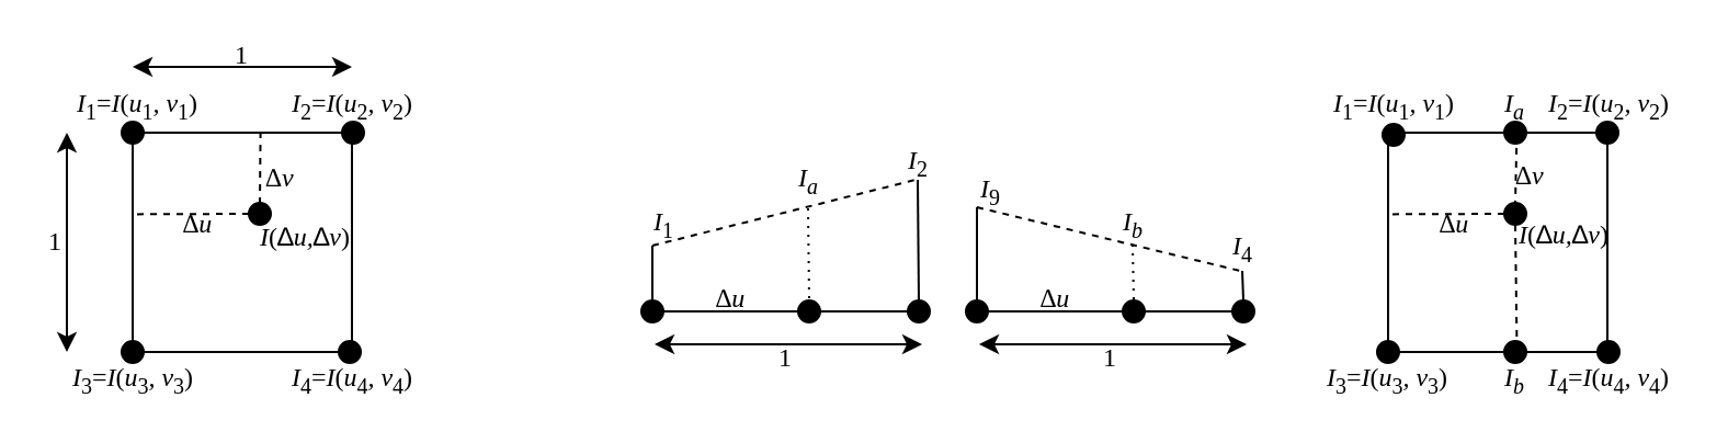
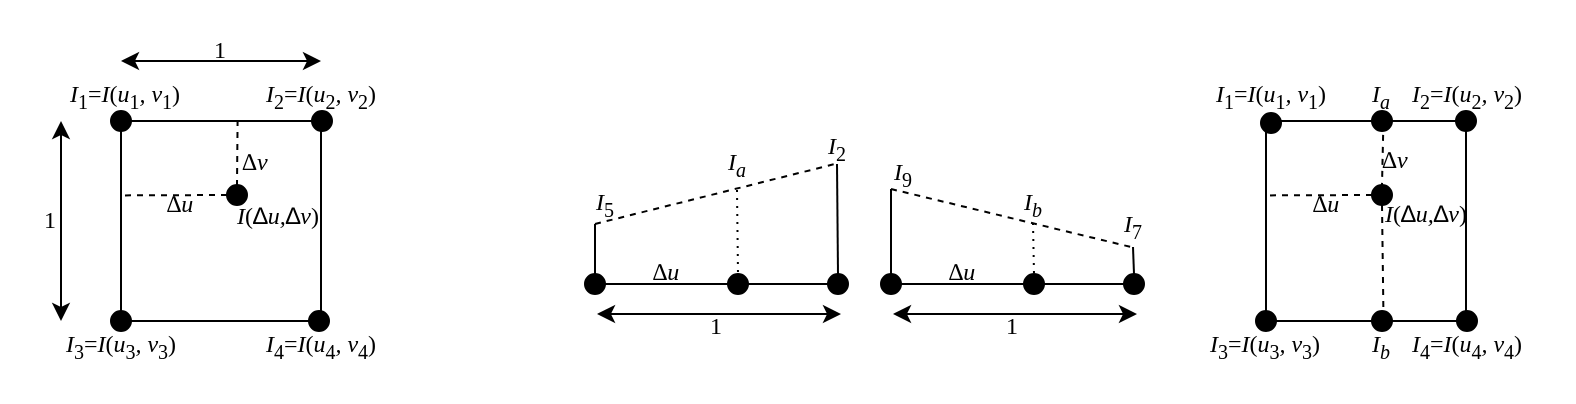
  <mxCell id="0" />
  <mxCell id="1" parent="0" />
  <mxCell id="2" value="" style="rounded=0;whiteSpace=wrap;html=1;fillColor=none;" vertex="1" parent="1"><mxGeometry x="632.5" y="60" width="100" height="100" as="geometry" /></mxCell>
  <mxCell id="3" value="" style="ellipse;whiteSpace=wrap;html=1;aspect=fixed;fillColor=#000000;" vertex="1" parent="1"><mxGeometry x="630" y="56" width="10" height="10" as="geometry" /></mxCell>
  <mxCell id="4" value="" style="ellipse;whiteSpace=wrap;html=1;aspect=fixed;fillColor=#000000;" vertex="1" parent="1"><mxGeometry x="627.5" y="155" width="10" height="10" as="geometry" /></mxCell>
  <mxCell id="5" value="" style="ellipse;whiteSpace=wrap;html=1;aspect=fixed;fillColor=#000000;" vertex="1" parent="1"><mxGeometry x="727.5" y="55" width="10" height="10" as="geometry" /></mxCell>
  <mxCell id="6" value="" style="ellipse;whiteSpace=wrap;html=1;aspect=fixed;fillColor=#000000;" vertex="1" parent="1"><mxGeometry x="728" y="155" width="10" height="10" as="geometry" /></mxCell>
  <mxCell id="7" value="" style="endArrow=none;dashed=1;html=1;rounded=0;entryX=0.5;entryY=0;entryDx=0;entryDy=0;exitX=0.583;exitY=-0.005;exitDx=0;exitDy=0;exitPerimeter=0;" edge="1" parent="1" source="70" target="17"><mxGeometry width="50" height="50" relative="1" as="geometry"><mxPoint x="685" y="110" as="sourcePoint" /><mxPoint x="735" y="60" as="targetPoint" /></mxGeometry></mxCell>
  <mxCell id="8" value="" style="endArrow=none;dashed=1;html=1;rounded=0;entryX=-0.007;entryY=0.372;entryDx=0;entryDy=0;exitX=0;exitY=0.5;exitDx=0;exitDy=0;entryPerimeter=0;" edge="1" parent="1" source="17" target="2"><mxGeometry width="50" height="50" relative="1" as="geometry"><mxPoint x="715" y="70" as="sourcePoint" /><mxPoint x="715" y="96" as="targetPoint" /></mxGeometry></mxCell>
  <mxCell id="9" value="&lt;font face=&quot;Computer modern&quot;&gt;∆&lt;i&gt;v&lt;/i&gt;&lt;/font&gt;" style="text;html=1;align=center;verticalAlign=middle;whiteSpace=wrap;rounded=0;" vertex="1" parent="1"><mxGeometry x="690" y="60" width="15" height="40" as="geometry" /></mxCell>
  <mxCell id="10" value="&lt;font face=&quot;Computer modern&quot;&gt;∆&lt;i&gt;u&lt;/i&gt;&lt;/font&gt;" style="text;html=1;align=center;verticalAlign=middle;whiteSpace=wrap;rounded=0;" vertex="1" parent="1"><mxGeometry x="632.5" y="97" width="60" height="9" as="geometry" /></mxCell>
  <mxCell id="11" value="&lt;font face=&quot;Computer modern&quot;&gt;&lt;i&gt;I&lt;/i&gt;&lt;sub style=&quot;&quot;&gt;1&lt;/sub&gt;=&lt;i&gt;I&lt;/i&gt;(&lt;i&gt;u&lt;/i&gt;&lt;sub style=&quot;&quot;&gt;1&lt;/sub&gt;&lt;i&gt;, v&lt;/i&gt;&lt;sub style=&quot;&quot;&gt;1&lt;/sub&gt;)&lt;/font&gt;" style="text;html=1;align=center;verticalAlign=middle;whiteSpace=wrap;rounded=0;" vertex="1" parent="1"><mxGeometry x="602.5" y="40" width="65" height="15" as="geometry" /></mxCell>
  <mxCell id="12" value="&lt;font face=&quot;Computer modern&quot;&gt;&lt;i&gt;I&lt;/i&gt;&lt;sub style=&quot;&quot;&gt;2&lt;/sub&gt;=&lt;i&gt;I&lt;/i&gt;(&lt;i&gt;u&lt;/i&gt;&lt;sub style=&quot;&quot;&gt;2&lt;/sub&gt;&lt;i&gt;, v&lt;/i&gt;&lt;sub style=&quot;&quot;&gt;2&lt;/sub&gt;)&lt;/font&gt;" style="text;html=1;align=center;verticalAlign=middle;whiteSpace=wrap;rounded=0;" vertex="1" parent="1"><mxGeometry x="700.5" y="40" width="65" height="15" as="geometry" /></mxCell>
  <mxCell id="13" value="&lt;font face=&quot;Computer modern&quot;&gt;&lt;i&gt;I&lt;/i&gt;&lt;sub style=&quot;&quot;&gt;4&lt;/sub&gt;=&lt;i&gt;I&lt;/i&gt;(&lt;i&gt;u&lt;/i&gt;&lt;sub style=&quot;&quot;&gt;4&lt;/sub&gt;&lt;i&gt;, v&lt;/i&gt;&lt;sub style=&quot;&quot;&gt;4&lt;/sub&gt;)&lt;/font&gt;" style="text;html=1;align=center;verticalAlign=middle;whiteSpace=wrap;rounded=0;" vertex="1" parent="1"><mxGeometry x="700.5" y="165" width="65" height="15" as="geometry" /></mxCell>
  <mxCell id="14" value="&lt;font face=&quot;Computer modern&quot;&gt;&lt;i&gt;I&lt;/i&gt;&lt;sub style=&quot;&quot;&gt;3&lt;/sub&gt;=&lt;i&gt;I&lt;/i&gt;(&lt;i&gt;u&lt;/i&gt;&lt;sub style=&quot;&quot;&gt;3&lt;/sub&gt;&lt;i&gt;, v&lt;/i&gt;&lt;sub style=&quot;&quot;&gt;3&lt;/sub&gt;)&lt;/font&gt;" style="text;html=1;align=center;verticalAlign=middle;whiteSpace=wrap;rounded=0;" vertex="1" parent="1"><mxGeometry x="600" y="165" width="65" height="15" as="geometry" /></mxCell>
  <mxCell id="15" value="&lt;font face=&quot;Computer modern&quot;&gt;&lt;i&gt;I&lt;/i&gt;(&lt;/font&gt;∆&lt;font face=&quot;Computer modern&quot;&gt;&lt;i&gt;u&lt;/i&gt;&lt;i&gt;,&lt;/i&gt;&lt;/font&gt;∆&lt;font face=&quot;Computer modern&quot;&gt;&lt;i&gt;v&lt;/i&gt;)&lt;/font&gt;" style="text;html=1;align=center;verticalAlign=middle;whiteSpace=wrap;rounded=0;" vertex="1" parent="1"><mxGeometry x="687.5" y="99" width="50" height="15" as="geometry" /></mxCell>
  <mxCell id="16" value="" style="endArrow=none;dashed=1;html=1;rounded=0;exitX=0.5;exitY=1;exitDx=0;exitDy=0;entryX=0.583;entryY=1.004;entryDx=0;entryDy=0;entryPerimeter=0;" edge="1" parent="1" source="40" target="2"><mxGeometry width="50" height="50" relative="1" as="geometry"><mxPoint x="705" y="130" as="sourcePoint" /><mxPoint x="665" y="170" as="targetPoint" /></mxGeometry></mxCell>
  <mxCell id="17" value="" style="ellipse;whiteSpace=wrap;html=1;aspect=fixed;fillColor=#000000;" vertex="1" parent="1"><mxGeometry x="685.5" y="92" width="10" height="10" as="geometry" /></mxCell>
  <mxCell id="18" value="" style="rounded=0;whiteSpace=wrap;html=1;fillColor=none;" vertex="1" parent="1"><mxGeometry x="60" y="60" width="100" height="100" as="geometry" /></mxCell>
  <mxCell id="19" value="" style="ellipse;whiteSpace=wrap;html=1;aspect=fixed;fillColor=#000000;" vertex="1" parent="1"><mxGeometry x="55" y="55" width="10" height="10" as="geometry" /></mxCell>
  <mxCell id="20" value="" style="ellipse;whiteSpace=wrap;html=1;aspect=fixed;fillColor=#000000;" vertex="1" parent="1"><mxGeometry x="55" y="155" width="10" height="10" as="geometry" /></mxCell>
  <mxCell id="21" value="" style="ellipse;whiteSpace=wrap;html=1;aspect=fixed;fillColor=#000000;" vertex="1" parent="1"><mxGeometry x="155.5" y="55" width="10" height="10" as="geometry" /></mxCell>
  <mxCell id="22" value="" style="ellipse;whiteSpace=wrap;html=1;aspect=fixed;fillColor=#000000;" vertex="1" parent="1"><mxGeometry x="154" y="155" width="10" height="10" as="geometry" /></mxCell>
  <mxCell id="23" value="" style="endArrow=none;dashed=1;html=1;rounded=0;entryX=0.5;entryY=0;entryDx=0;entryDy=0;exitX=0.583;exitY=-0.005;exitDx=0;exitDy=0;exitPerimeter=0;" edge="1" parent="1" source="18" target="32"><mxGeometry width="50" height="50" relative="1" as="geometry"><mxPoint x="112.5" y="110" as="sourcePoint" /><mxPoint x="162.5" y="60" as="targetPoint" /></mxGeometry></mxCell>
  <mxCell id="24" value="" style="endArrow=none;dashed=1;html=1;rounded=0;entryX=-0.007;entryY=0.372;entryDx=0;entryDy=0;exitX=0;exitY=0.5;exitDx=0;exitDy=0;entryPerimeter=0;" edge="1" parent="1" source="32" target="18"><mxGeometry width="50" height="50" relative="1" as="geometry"><mxPoint x="142.5" y="70" as="sourcePoint" /><mxPoint x="142.5" y="96" as="targetPoint" /></mxGeometry></mxCell>
  <mxCell id="25" value="&lt;font face=&quot;Computer modern&quot;&gt;∆&lt;i&gt;v&lt;/i&gt;&lt;/font&gt;" style="text;html=1;align=center;verticalAlign=middle;whiteSpace=wrap;rounded=0;" vertex="1" parent="1"><mxGeometry x="120" y="61" width="15" height="39" as="geometry" /></mxCell>
  <mxCell id="26" value="&lt;font face=&quot;Computer modern&quot;&gt;∆&lt;i&gt;u&lt;/i&gt;&lt;/font&gt;" style="text;html=1;align=center;verticalAlign=middle;whiteSpace=wrap;rounded=0;" vertex="1" parent="1"><mxGeometry x="60" y="97" width="60" height="9" as="geometry" /></mxCell>
  <mxCell id="27" value="&lt;font face=&quot;Computer modern&quot;&gt;&lt;i&gt;I&lt;/i&gt;&lt;sub style=&quot;&quot;&gt;1&lt;/sub&gt;=&lt;i&gt;I&lt;/i&gt;(&lt;i&gt;u&lt;/i&gt;&lt;sub style=&quot;&quot;&gt;1&lt;/sub&gt;&lt;i&gt;, v&lt;/i&gt;&lt;sub style=&quot;&quot;&gt;1&lt;/sub&gt;)&lt;/font&gt;" style="text;html=1;align=center;verticalAlign=middle;whiteSpace=wrap;rounded=0;" vertex="1" parent="1"><mxGeometry x="30" y="40" width="65" height="15" as="geometry" /></mxCell>
  <mxCell id="28" value="&lt;font face=&quot;Computer modern&quot;&gt;&lt;i&gt;I&lt;/i&gt;&lt;sub style=&quot;&quot;&gt;2&lt;/sub&gt;=&lt;i&gt;I&lt;/i&gt;(&lt;i&gt;u&lt;/i&gt;&lt;sub style=&quot;&quot;&gt;2&lt;/sub&gt;&lt;i&gt;, v&lt;/i&gt;&lt;sub style=&quot;&quot;&gt;2&lt;/sub&gt;)&lt;/font&gt;" style="text;html=1;align=center;verticalAlign=middle;whiteSpace=wrap;rounded=0;" vertex="1" parent="1"><mxGeometry x="128" y="40" width="65" height="15" as="geometry" /></mxCell>
  <mxCell id="29" value="&lt;font face=&quot;Computer modern&quot;&gt;&lt;i&gt;I&lt;/i&gt;&lt;sub style=&quot;&quot;&gt;4&lt;/sub&gt;=&lt;i&gt;I&lt;/i&gt;(&lt;i&gt;u&lt;/i&gt;&lt;sub style=&quot;&quot;&gt;4&lt;/sub&gt;&lt;i&gt;, v&lt;/i&gt;&lt;sub style=&quot;&quot;&gt;4&lt;/sub&gt;)&lt;/font&gt;" style="text;html=1;align=center;verticalAlign=middle;whiteSpace=wrap;rounded=0;" vertex="1" parent="1"><mxGeometry x="128" y="165" width="65" height="15" as="geometry" /></mxCell>
  <mxCell id="30" value="&lt;font face=&quot;Computer modern&quot;&gt;&lt;i&gt;I&lt;/i&gt;&lt;sub style=&quot;&quot;&gt;3&lt;/sub&gt;=&lt;i&gt;I&lt;/i&gt;(&lt;i&gt;u&lt;/i&gt;&lt;sub style=&quot;&quot;&gt;3&lt;/sub&gt;&lt;i&gt;, v&lt;/i&gt;&lt;sub style=&quot;&quot;&gt;3&lt;/sub&gt;)&lt;/font&gt;" style="text;html=1;align=center;verticalAlign=middle;whiteSpace=wrap;rounded=0;" vertex="1" parent="1"><mxGeometry x="27.5" y="165" width="65" height="15" as="geometry" /></mxCell>
  <mxCell id="31" value="&lt;font face=&quot;Computer modern&quot;&gt;&lt;i&gt;I&lt;/i&gt;(&lt;/font&gt;∆&lt;font face=&quot;Computer modern&quot;&gt;&lt;i&gt;u&lt;/i&gt;&lt;i&gt;,&lt;/i&gt;&lt;/font&gt;∆&lt;font face=&quot;Computer modern&quot;&gt;&lt;i&gt;v&lt;/i&gt;)&lt;/font&gt;" style="text;html=1;align=center;verticalAlign=middle;whiteSpace=wrap;rounded=0;" vertex="1" parent="1"><mxGeometry x="114" y="100" width="50" height="15" as="geometry" /></mxCell>
  <mxCell id="32" value="" style="ellipse;whiteSpace=wrap;html=1;aspect=fixed;fillColor=#000000;" vertex="1" parent="1"><mxGeometry x="113" y="92" width="10" height="10" as="geometry" /></mxCell>
  <mxCell id="33" value="&lt;font face=&quot;Computer modern&quot;&gt;&lt;i&gt;I&lt;/i&gt;&lt;sub style=&quot;&quot;&gt;&lt;i&gt;b&lt;/i&gt;&lt;/sub&gt;&lt;/font&gt;" style="text;html=1;align=center;verticalAlign=middle;whiteSpace=wrap;rounded=0;" vertex="1" parent="1"><mxGeometry x="658" y="165" width="65" height="15" as="geometry" /></mxCell>
  <mxCell id="34" value="&lt;font face=&quot;Computer modern&quot;&gt;&lt;i&gt;I&lt;/i&gt;&lt;sub style=&quot;&quot;&gt;&lt;i&gt;a&lt;/i&gt;&lt;/sub&gt;&lt;/font&gt;" style="text;html=1;align=center;verticalAlign=middle;whiteSpace=wrap;rounded=0;" vertex="1" parent="1"><mxGeometry x="658" y="40" width="65" height="15" as="geometry" /></mxCell>
  <mxCell id="35" value="" style="endArrow=classic;startArrow=classic;html=1;rounded=0;entryX=1;entryY=1;entryDx=0;entryDy=0;" edge="1" parent="1" target="36"><mxGeometry width="50" height="50" relative="1" as="geometry"><mxPoint x="60" y="30" as="sourcePoint" /><mxPoint x="180" y="30" as="targetPoint" /></mxGeometry></mxCell>
  <mxCell id="36" value="&lt;font face=&quot;Computer modern&quot;&gt;1&lt;/font&gt;" style="text;html=1;align=center;verticalAlign=middle;whiteSpace=wrap;rounded=0;" vertex="1" parent="1"><mxGeometry x="60" y="20" width="100" height="10" as="geometry" /></mxCell>
  <mxCell id="37" value="" style="endArrow=classic;startArrow=classic;html=1;rounded=0;exitX=1;exitY=1;exitDx=0;exitDy=0;" edge="1" parent="1" source="38"><mxGeometry width="50" height="50" relative="1" as="geometry"><mxPoint x="30" y="180" as="sourcePoint" /><mxPoint x="30" y="60" as="targetPoint" /></mxGeometry></mxCell>
  <mxCell id="38" value="&lt;font face=&quot;Computer modern&quot;&gt;1&lt;/font&gt;" style="text;html=1;align=center;verticalAlign=middle;whiteSpace=wrap;rounded=0;" vertex="1" parent="1"><mxGeometry x="20" y="60" width="10" height="100" as="geometry" /></mxCell>
  <mxCell id="39" value="" style="endArrow=none;dashed=1;html=1;rounded=0;exitX=0.5;exitY=1;exitDx=0;exitDy=0;entryX=0.583;entryY=1.004;entryDx=0;entryDy=0;entryPerimeter=0;" edge="1" parent="1" source="17" target="40"><mxGeometry width="50" height="50" relative="1" as="geometry"><mxPoint x="705" y="110" as="sourcePoint" /><mxPoint x="705" y="180" as="targetPoint" /></mxGeometry></mxCell>
  <mxCell id="40" value="" style="ellipse;whiteSpace=wrap;html=1;aspect=fixed;fillColor=#000000;" vertex="1" parent="1"><mxGeometry x="685.5" y="155" width="10" height="10" as="geometry" /></mxCell>
  <mxCell id="41" value="" style="ellipse;whiteSpace=wrap;html=1;aspect=fixed;fillColor=#000000;" vertex="1" parent="1"><mxGeometry x="292" y="136.5" width="10" height="10" as="geometry" /></mxCell>
  <mxCell id="42" value="" style="ellipse;whiteSpace=wrap;html=1;aspect=fixed;fillColor=#000000;" vertex="1" parent="1"><mxGeometry x="413.5" y="136.5" width="10" height="10" as="geometry" /></mxCell>
- <mxCell id="43" value="&lt;font face=&quot;Computer modern&quot;&gt;&lt;i&gt;I&lt;/i&gt;&lt;sub style=&quot;&quot;&gt;1&lt;/sub&gt;&lt;/font&gt;" style="text;html=1;align=center;verticalAlign=middle;whiteSpace=wrap;rounded=0;" vertex="1" parent="1"><mxGeometry x="270" y="94" width="65" height="15" as="geometry" /></mxCell>
+ <mxCell id="43" value="&lt;font face=&quot;Computer modern&quot;&gt;&lt;i&gt;I&lt;/i&gt;&lt;sub style=&quot;&quot;&gt;5&lt;/sub&gt;&lt;/font&gt;" style="text;html=1;align=center;verticalAlign=middle;whiteSpace=wrap;rounded=0;" vertex="1" parent="1"><mxGeometry x="270" y="94" width="65" height="15" as="geometry" /></mxCell>
  <mxCell id="44" value="&lt;font face=&quot;Computer modern&quot;&gt;&lt;i&gt;I&lt;/i&gt;&lt;sub style=&quot;&quot;&gt;2&lt;/sub&gt;&lt;/font&gt;" style="text;html=1;align=center;verticalAlign=middle;whiteSpace=wrap;rounded=0;" vertex="1" parent="1"><mxGeometry x="398" y="66" width="41" height="15" as="geometry" /></mxCell>
  <mxCell id="45" value="&lt;font face=&quot;Computer modern&quot;&gt;&lt;i&gt;I&lt;/i&gt;&lt;sub style=&quot;&quot;&gt;&lt;i&gt;a&lt;/i&gt;&lt;/sub&gt;&lt;/font&gt;" style="text;html=1;align=center;verticalAlign=middle;whiteSpace=wrap;rounded=0;" vertex="1" parent="1"><mxGeometry x="336" y="74.5" width="65" height="15" as="geometry" /></mxCell>
  <mxCell id="46" value="" style="ellipse;whiteSpace=wrap;html=1;aspect=fixed;fillColor=#000000;" vertex="1" parent="1"><mxGeometry x="363.5" y="136.5" width="10" height="10" as="geometry" /></mxCell>
  <mxCell id="47" value="" style="endArrow=none;html=1;rounded=0;entryX=0;entryY=0.5;entryDx=0;entryDy=0;" edge="1" parent="1" source="41" target="42"><mxGeometry width="50" height="50" relative="1" as="geometry"><mxPoint x="227" y="121.5" as="sourcePoint" /><mxPoint x="277" y="71.5" as="targetPoint" /></mxGeometry></mxCell>
  <mxCell id="48" value="" style="endArrow=none;html=1;rounded=0;exitX=0.5;exitY=0;exitDx=0;exitDy=0;" edge="1" parent="1" source="41"><mxGeometry width="50" height="50" relative="1" as="geometry"><mxPoint x="298" y="142.5" as="sourcePoint" /><mxPoint x="297" y="111.5" as="targetPoint" /></mxGeometry></mxCell>
  <mxCell id="49" value="" style="endArrow=none;html=1;rounded=0;exitX=0.5;exitY=0;exitDx=0;exitDy=0;" edge="1" parent="1" source="42"><mxGeometry width="50" height="50" relative="1" as="geometry"><mxPoint x="337" y="121.5" as="sourcePoint" /><mxPoint x="418" y="81.5" as="targetPoint" /></mxGeometry></mxCell>
  <mxCell id="50" value="" style="endArrow=none;dashed=1;html=1;rounded=0;" edge="1" parent="1"><mxGeometry width="50" height="50" relative="1" as="geometry"><mxPoint x="297" y="111.5" as="sourcePoint" /><mxPoint x="417" y="81.5" as="targetPoint" /></mxGeometry></mxCell>
  <mxCell id="51" value="" style="endArrow=none;dashed=1;html=1;dashPattern=1 3;strokeWidth=1;rounded=0;entryX=0.5;entryY=0;entryDx=0;entryDy=0;" edge="1" parent="1" target="46"><mxGeometry width="50" height="50" relative="1" as="geometry"><mxPoint x="368" y="94.5" as="sourcePoint" /><mxPoint x="407" y="101.5" as="targetPoint" /></mxGeometry></mxCell>
  <mxCell id="52" value="&lt;font face=&quot;Computer modern&quot;&gt;∆&lt;i&gt;u&lt;/i&gt;&lt;/font&gt;" style="text;html=1;align=center;verticalAlign=middle;whiteSpace=wrap;rounded=0;" vertex="1" parent="1"><mxGeometry x="298" y="131.5" width="70" height="9" as="geometry" /></mxCell>
  <mxCell id="53" value="" style="endArrow=classic;startArrow=classic;html=1;rounded=0;" edge="1" parent="1"><mxGeometry width="50" height="50" relative="1" as="geometry"><mxPoint x="298" y="156.5" as="sourcePoint" /><mxPoint x="420" y="156.5" as="targetPoint" /></mxGeometry></mxCell>
  <mxCell id="54" value="&lt;font face=&quot;Computer modern&quot;&gt;1&lt;/font&gt;" style="text;html=1;align=center;verticalAlign=middle;whiteSpace=wrap;rounded=0;" vertex="1" parent="1"><mxGeometry x="298" y="157.5" width="120" height="10" as="geometry" /></mxCell>
  <mxCell id="55" value="" style="ellipse;whiteSpace=wrap;html=1;aspect=fixed;fillColor=#000000;" vertex="1" parent="1"><mxGeometry x="440" y="136.5" width="10" height="10" as="geometry" /></mxCell>
  <mxCell id="56" value="" style="ellipse;whiteSpace=wrap;html=1;aspect=fixed;fillColor=#000000;" vertex="1" parent="1"><mxGeometry x="561.5" y="136.5" width="10" height="10" as="geometry" /></mxCell>
  <mxCell id="57" value="&lt;font face=&quot;Computer modern&quot;&gt;&lt;i&gt;I&lt;/i&gt;&lt;sub style=&quot;&quot;&gt;9&lt;/sub&gt;&lt;/font&gt;" style="text;html=1;align=center;verticalAlign=middle;whiteSpace=wrap;rounded=0;" vertex="1" parent="1"><mxGeometry x="419" y="79" width="65" height="15" as="geometry" /></mxCell>
- <mxCell id="58" value="&lt;font face=&quot;Computer modern&quot;&gt;&lt;i&gt;I&lt;/i&gt;&lt;sub style=&quot;&quot;&gt;4&lt;/sub&gt;&lt;/font&gt;" style="text;html=1;align=center;verticalAlign=middle;whiteSpace=wrap;rounded=0;" vertex="1" parent="1"><mxGeometry x="546" y="105" width="41" height="15" as="geometry" /></mxCell>
+ <mxCell id="58" value="&lt;font face=&quot;Computer modern&quot;&gt;&lt;i&gt;I&lt;/i&gt;&lt;sub style=&quot;&quot;&gt;7&lt;/sub&gt;&lt;/font&gt;" style="text;html=1;align=center;verticalAlign=middle;whiteSpace=wrap;rounded=0;" vertex="1" parent="1"><mxGeometry x="546" y="105" width="41" height="15" as="geometry" /></mxCell>
  <mxCell id="59" value="&lt;font face=&quot;Computer modern&quot;&gt;&lt;i&gt;I&lt;/i&gt;&lt;sub style=&quot;&quot;&gt;&lt;i&gt;b&lt;/i&gt;&lt;/sub&gt;&lt;/font&gt;" style="text;html=1;align=center;verticalAlign=middle;whiteSpace=wrap;rounded=0;" vertex="1" parent="1"><mxGeometry x="484" y="94" width="65" height="15" as="geometry" /></mxCell>
  <mxCell id="60" value="" style="ellipse;whiteSpace=wrap;html=1;aspect=fixed;fillColor=#000000;" vertex="1" parent="1"><mxGeometry x="511.5" y="136.5" width="10" height="10" as="geometry" /></mxCell>
  <mxCell id="61" value="" style="endArrow=none;html=1;rounded=0;entryX=0;entryY=0.5;entryDx=0;entryDy=0;" edge="1" parent="1" source="55" target="56"><mxGeometry width="50" height="50" relative="1" as="geometry"><mxPoint x="375" y="121.5" as="sourcePoint" /><mxPoint x="425" y="71.5" as="targetPoint" /></mxGeometry></mxCell>
  <mxCell id="62" value="" style="endArrow=none;html=1;rounded=0;exitX=0.5;exitY=0;exitDx=0;exitDy=0;" edge="1" parent="1" source="55"><mxGeometry width="50" height="50" relative="1" as="geometry"><mxPoint x="446" y="142.5" as="sourcePoint" /><mxPoint x="445" y="94" as="targetPoint" /></mxGeometry></mxCell>
  <mxCell id="63" value="" style="endArrow=none;html=1;rounded=0;exitX=0.5;exitY=0;exitDx=0;exitDy=0;" edge="1" parent="1" source="56"><mxGeometry width="50" height="50" relative="1" as="geometry"><mxPoint x="485" y="121.5" as="sourcePoint" /><mxPoint x="566" y="123" as="targetPoint" /></mxGeometry></mxCell>
  <mxCell id="64" value="" style="endArrow=none;dashed=1;html=1;rounded=0;" edge="1" parent="1"><mxGeometry width="50" height="50" relative="1" as="geometry"><mxPoint x="445" y="94" as="sourcePoint" /><mxPoint x="565" y="123" as="targetPoint" /></mxGeometry></mxCell>
  <mxCell id="65" value="" style="endArrow=none;dashed=1;html=1;dashPattern=1 3;strokeWidth=1;rounded=0;entryX=0.5;entryY=0;entryDx=0;entryDy=0;" edge="1" parent="1" target="60"><mxGeometry width="50" height="50" relative="1" as="geometry"><mxPoint x="516" y="111" as="sourcePoint" /><mxPoint x="555" y="101.5" as="targetPoint" /></mxGeometry></mxCell>
  <mxCell id="66" value="&lt;font face=&quot;Computer modern&quot;&gt;∆&lt;i&gt;u&lt;/i&gt;&lt;/font&gt;" style="text;html=1;align=center;verticalAlign=middle;whiteSpace=wrap;rounded=0;" vertex="1" parent="1"><mxGeometry x="446" y="131.5" width="70" height="9" as="geometry" /></mxCell>
  <mxCell id="67" value="" style="endArrow=classic;startArrow=classic;html=1;rounded=0;" edge="1" parent="1"><mxGeometry width="50" height="50" relative="1" as="geometry"><mxPoint x="446" y="156.5" as="sourcePoint" /><mxPoint x="568" y="156.5" as="targetPoint" /></mxGeometry></mxCell>
  <mxCell id="68" value="&lt;font face=&quot;Computer modern&quot;&gt;1&lt;/font&gt;" style="text;html=1;align=center;verticalAlign=middle;whiteSpace=wrap;rounded=0;" vertex="1" parent="1"><mxGeometry x="446" y="157.5" width="120" height="10" as="geometry" /></mxCell>
  <mxCell id="69" value="" style="endArrow=none;dashed=1;html=1;rounded=0;entryX=0.5;entryY=0;entryDx=0;entryDy=0;exitX=0.583;exitY=-0.005;exitDx=0;exitDy=0;exitPerimeter=0;" edge="1" parent="1" source="2" target="70"><mxGeometry width="50" height="50" relative="1" as="geometry"><mxPoint x="690.5" y="60" as="sourcePoint" /><mxPoint x="690.5" y="92" as="targetPoint" /></mxGeometry></mxCell>
  <mxCell id="70" value="" style="ellipse;whiteSpace=wrap;html=1;aspect=fixed;fillColor=#000000;" vertex="1" parent="1"><mxGeometry x="685.5" y="55" width="10" height="10" as="geometry" /></mxCell>
